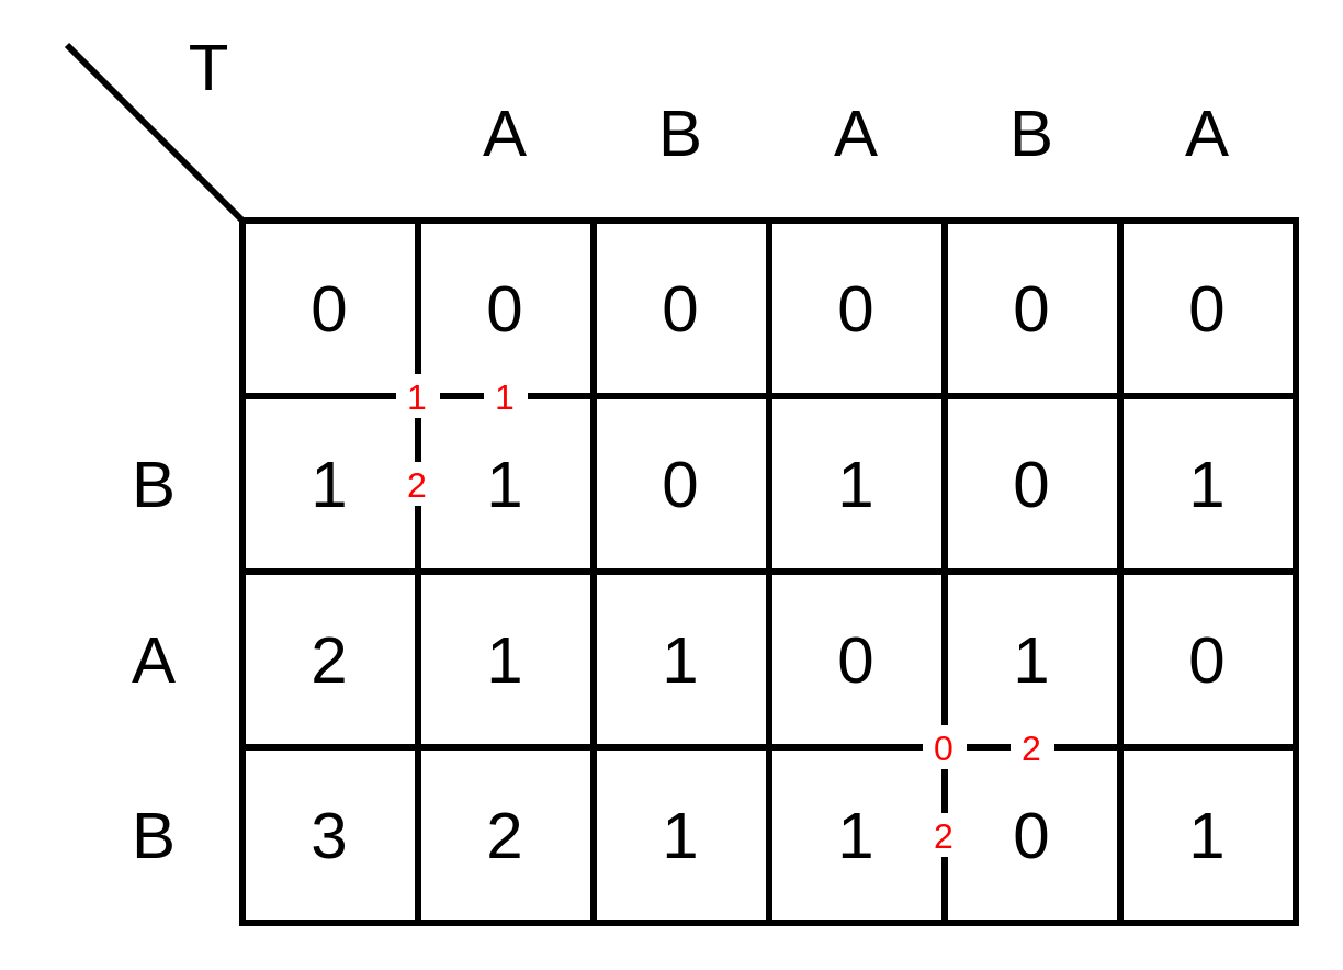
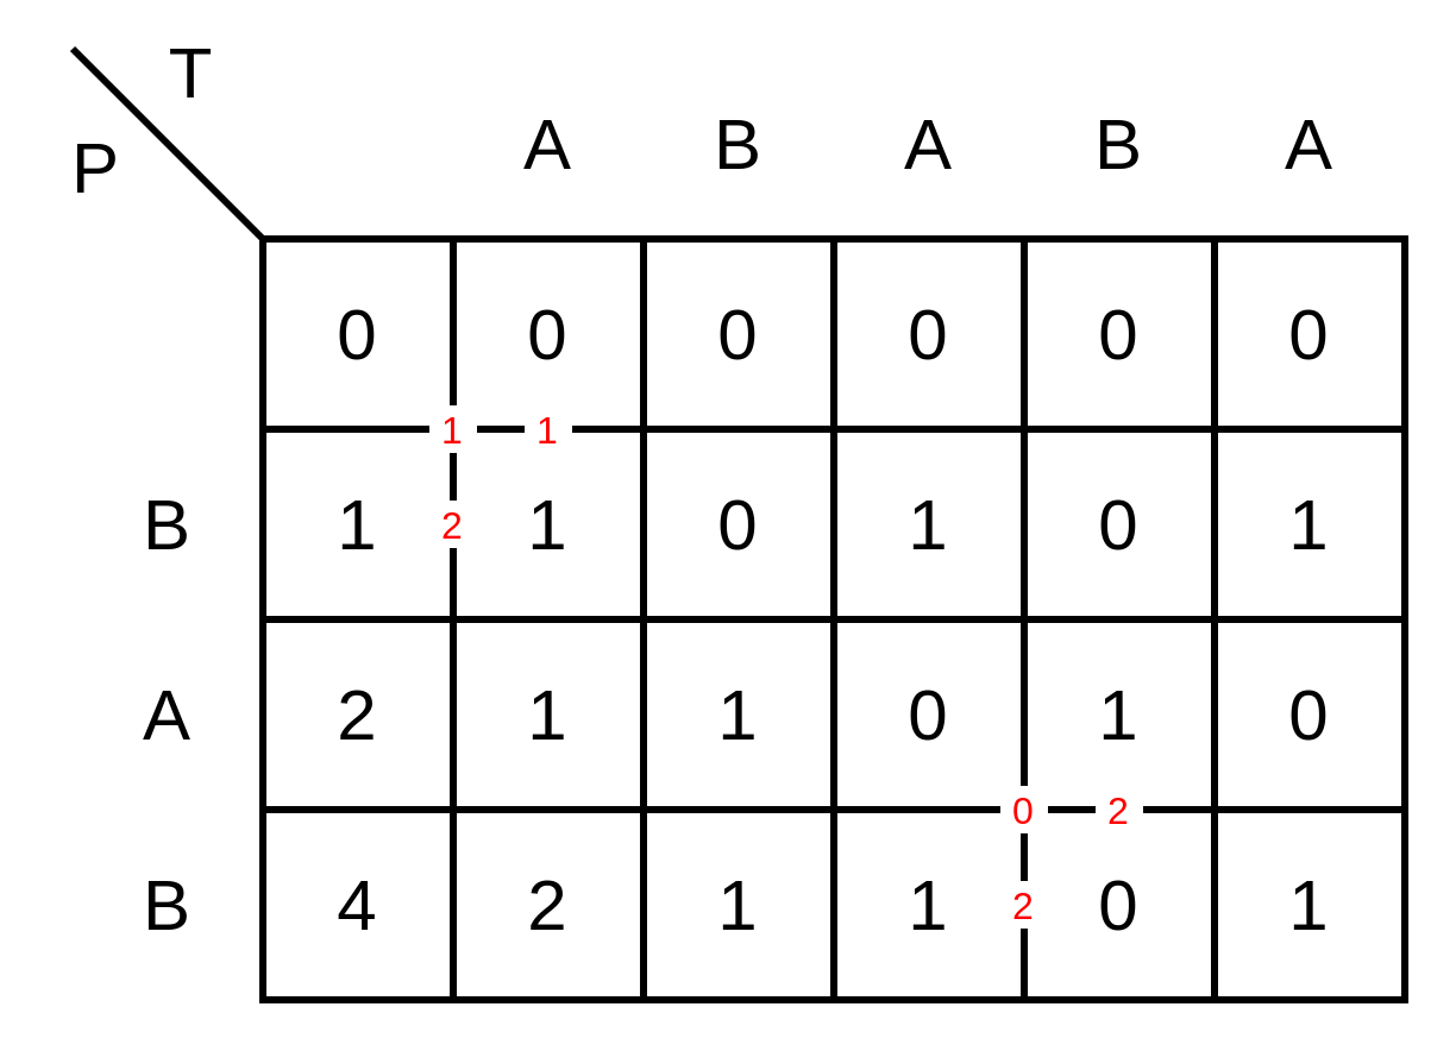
  <mxCell id="0" />
  <mxCell id="1" parent="0" />
  <mxCell id="2" value="0" style="whiteSpace=wrap;html=1;aspect=fixed;fontSize=30;strokeWidth=3;" vertex="1" parent="1"><mxGeometry x="110" y="100" width="80" height="80" as="geometry" /></mxCell>
  <mxCell id="3" value="0" style="whiteSpace=wrap;html=1;aspect=fixed;fontSize=30;strokeWidth=3;" vertex="1" parent="1"><mxGeometry x="190" y="100" width="80" height="80" as="geometry" /></mxCell>
  <mxCell id="4" value="0" style="whiteSpace=wrap;html=1;aspect=fixed;fontSize=30;strokeWidth=3;" vertex="1" parent="1"><mxGeometry x="270" y="100" width="80" height="80" as="geometry" /></mxCell>
  <mxCell id="5" value="0" style="whiteSpace=wrap;html=1;aspect=fixed;fontSize=30;strokeWidth=3;" vertex="1" parent="1"><mxGeometry x="350" y="100" width="80" height="80" as="geometry" /></mxCell>
  <mxCell id="6" value="0" style="whiteSpace=wrap;html=1;aspect=fixed;fontSize=30;strokeWidth=3;" vertex="1" parent="1"><mxGeometry x="430" y="100" width="80" height="80" as="geometry" /></mxCell>
  <mxCell id="7" value="0" style="whiteSpace=wrap;html=1;aspect=fixed;fontSize=30;strokeWidth=3;" vertex="1" parent="1"><mxGeometry x="510" y="100" width="80" height="80" as="geometry" /></mxCell>
  <mxCell id="8" value="1" style="whiteSpace=wrap;html=1;aspect=fixed;fontSize=30;strokeWidth=3;" vertex="1" parent="1"><mxGeometry x="110" y="180" width="80" height="80" as="geometry" /></mxCell>
  <mxCell id="9" value="1" style="whiteSpace=wrap;html=1;aspect=fixed;fontSize=30;strokeWidth=3;" vertex="1" parent="1"><mxGeometry x="190" y="180" width="80" height="80" as="geometry" /></mxCell>
  <mxCell id="10" value="0" style="whiteSpace=wrap;html=1;aspect=fixed;fontSize=30;strokeWidth=3;" vertex="1" parent="1"><mxGeometry x="270" y="180" width="80" height="80" as="geometry" /></mxCell>
  <mxCell id="11" value="1" style="whiteSpace=wrap;html=1;aspect=fixed;fontSize=30;strokeWidth=3;" vertex="1" parent="1"><mxGeometry x="350" y="180" width="80" height="80" as="geometry" /></mxCell>
  <mxCell id="12" value="0" style="whiteSpace=wrap;html=1;aspect=fixed;fontSize=30;strokeWidth=3;" vertex="1" parent="1"><mxGeometry x="430" y="180" width="80" height="80" as="geometry" /></mxCell>
  <mxCell id="13" value="1" style="whiteSpace=wrap;html=1;aspect=fixed;fontSize=30;strokeWidth=3;" vertex="1" parent="1"><mxGeometry x="510" y="180" width="80" height="80" as="geometry" /></mxCell>
  <mxCell id="14" value="2" style="whiteSpace=wrap;html=1;aspect=fixed;fontSize=30;strokeWidth=3;" vertex="1" parent="1"><mxGeometry x="110" y="260" width="80" height="80" as="geometry" /></mxCell>
  <mxCell id="15" value="1" style="whiteSpace=wrap;html=1;aspect=fixed;fontSize=30;strokeWidth=3;" vertex="1" parent="1"><mxGeometry x="190" y="260" width="80" height="80" as="geometry" /></mxCell>
  <mxCell id="16" value="1" style="whiteSpace=wrap;html=1;aspect=fixed;fontSize=30;strokeWidth=3;" vertex="1" parent="1"><mxGeometry x="270" y="260" width="80" height="80" as="geometry" /></mxCell>
  <mxCell id="17" value="0" style="whiteSpace=wrap;html=1;aspect=fixed;fontSize=30;strokeWidth=3;" vertex="1" parent="1"><mxGeometry x="350" y="260" width="80" height="80" as="geometry" /></mxCell>
  <mxCell id="18" value="1" style="whiteSpace=wrap;html=1;aspect=fixed;fontSize=30;strokeWidth=3;" vertex="1" parent="1"><mxGeometry x="430" y="260" width="80" height="80" as="geometry" /></mxCell>
  <mxCell id="19" value="0" style="whiteSpace=wrap;html=1;aspect=fixed;fontSize=30;strokeWidth=3;" vertex="1" parent="1"><mxGeometry x="510" y="260" width="80" height="80" as="geometry" /></mxCell>
- <mxCell id="20" value="3" style="whiteSpace=wrap;html=1;aspect=fixed;fontSize=30;strokeWidth=3;" vertex="1" parent="1"><mxGeometry x="110" y="340" width="80" height="80" as="geometry" /></mxCell>
+ <mxCell id="20" value="4" style="whiteSpace=wrap;html=1;aspect=fixed;fontSize=30;strokeWidth=3;" vertex="1" parent="1"><mxGeometry x="110" y="340" width="80" height="80" as="geometry" /></mxCell>
  <mxCell id="21" value="2" style="whiteSpace=wrap;html=1;aspect=fixed;fontSize=30;strokeWidth=3;" vertex="1" parent="1"><mxGeometry x="190" y="340" width="80" height="80" as="geometry" /></mxCell>
  <mxCell id="22" value="1" style="whiteSpace=wrap;html=1;aspect=fixed;fontSize=30;strokeWidth=3;" vertex="1" parent="1"><mxGeometry x="270" y="340" width="80" height="80" as="geometry" /></mxCell>
  <mxCell id="23" value="1" style="whiteSpace=wrap;html=1;aspect=fixed;fontSize=30;strokeWidth=3;" vertex="1" parent="1"><mxGeometry x="350" y="340" width="80" height="80" as="geometry" /></mxCell>
  <mxCell id="24" value="0" style="whiteSpace=wrap;html=1;aspect=fixed;fontSize=30;strokeWidth=3;" vertex="1" parent="1"><mxGeometry x="430" y="340" width="80" height="80" as="geometry" /></mxCell>
  <mxCell id="25" value="1" style="whiteSpace=wrap;html=1;aspect=fixed;fontSize=30;strokeWidth=3;" vertex="1" parent="1"><mxGeometry x="510" y="340" width="80" height="80" as="geometry" /></mxCell>
  <mxCell id="26" value="A" style="text;html=1;strokeColor=none;fillColor=none;align=center;verticalAlign=middle;whiteSpace=wrap;rounded=0;fontSize=30;strokeWidth=3;" vertex="1" parent="1"><mxGeometry x="210" y="50" width="40" height="20" as="geometry" /></mxCell>
  <mxCell id="27" value="B" style="text;html=1;strokeColor=none;fillColor=none;align=center;verticalAlign=middle;whiteSpace=wrap;rounded=0;fontSize=30;strokeWidth=3;" vertex="1" parent="1"><mxGeometry x="290" y="50" width="40" height="20" as="geometry" /></mxCell>
  <mxCell id="28" value="A" style="text;html=1;strokeColor=none;fillColor=none;align=center;verticalAlign=middle;whiteSpace=wrap;rounded=0;fontSize=30;strokeWidth=3;" vertex="1" parent="1"><mxGeometry x="370" y="50" width="40" height="20" as="geometry" /></mxCell>
  <mxCell id="29" value="B" style="text;html=1;strokeColor=none;fillColor=none;align=center;verticalAlign=middle;whiteSpace=wrap;rounded=0;fontSize=30;strokeWidth=3;" vertex="1" parent="1"><mxGeometry x="450" y="50" width="40" height="20" as="geometry" /></mxCell>
  <mxCell id="30" value="A" style="text;html=1;strokeColor=none;fillColor=none;align=center;verticalAlign=middle;whiteSpace=wrap;rounded=0;fontSize=30;strokeWidth=3;" vertex="1" parent="1"><mxGeometry x="530" y="50" width="40" height="20" as="geometry" /></mxCell>
  <mxCell id="31" value="" style="endArrow=none;html=1;fontSize=30;exitX=0;exitY=0;exitDx=0;exitDy=0;strokeWidth=3;" edge="1" parent="1" source="2"><mxGeometry width="50" height="50" relative="1" as="geometry"><mxPoint x="410" y="320" as="sourcePoint" /><mxPoint x="30" y="20" as="targetPoint" /></mxGeometry></mxCell>
- <mxCell id="33" value="T" style="text;html=1;strokeColor=none;fillColor=none;align=center;verticalAlign=middle;whiteSpace=wrap;rounded=0;fontSize=30;strokeWidth=3;" vertex="1" parent="1"><mxGeometry x="75" y="20" width="40" height="20" as="geometry" /></mxCell>
+ <mxCell id="32" value="P" style="text;html=1;strokeColor=none;fillColor=none;align=center;verticalAlign=middle;whiteSpace=wrap;rounded=0;fontSize=30;strokeWidth=3;" vertex="1" parent="1"><mxGeometry x="20" y="60" width="40" height="20" as="geometry" /></mxCell>
+ <mxCell id="33" value="T" style="text;html=1;strokeColor=none;fillColor=none;align=center;verticalAlign=middle;whiteSpace=wrap;rounded=0;fontSize=30;strokeWidth=3;" vertex="1" parent="1"><mxGeometry x="60" y="20" width="40" height="20" as="geometry" /></mxCell>
  <mxCell id="34" value="&lt;font color=&quot;#ff0000&quot; size=&quot;1&quot;&gt;&lt;sup style=&quot;font-size: 16px&quot;&gt;2&lt;/sup&gt;&lt;/font&gt;" style="whiteSpace=wrap;html=1;aspect=fixed;strokeWidth=3;fontSize=30;strokeColor=none;" vertex="1" parent="1"><mxGeometry x="180" y="210" width="20" height="20" as="geometry" /></mxCell>
  <mxCell id="35" value="&lt;font color=&quot;#ff0000&quot; size=&quot;1&quot;&gt;&lt;sup style=&quot;font-size: 16px&quot;&gt;1&lt;/sup&gt;&lt;/font&gt;" style="whiteSpace=wrap;html=1;aspect=fixed;strokeWidth=3;fontSize=30;strokeColor=none;" vertex="1" parent="1"><mxGeometry x="220" y="170" width="20" height="20" as="geometry" /></mxCell>
  <mxCell id="36" value="&lt;font color=&quot;#ff0000&quot; size=&quot;1&quot;&gt;&lt;sup style=&quot;font-size: 16px&quot;&gt;1&lt;/sup&gt;&lt;/font&gt;" style="whiteSpace=wrap;html=1;aspect=fixed;strokeWidth=3;fontSize=30;strokeColor=none;" vertex="1" parent="1"><mxGeometry x="180" y="170" width="20" height="20" as="geometry" /></mxCell>
  <mxCell id="37" value="&lt;font color=&quot;#ff0000&quot; size=&quot;1&quot;&gt;&lt;sup style=&quot;font-size: 16px&quot;&gt;2&lt;/sup&gt;&lt;/font&gt;" style="whiteSpace=wrap;html=1;aspect=fixed;strokeWidth=3;fontSize=30;strokeColor=none;" vertex="1" parent="1"><mxGeometry x="420" y="370" width="20" height="20" as="geometry" /></mxCell>
  <mxCell id="38" value="&lt;font color=&quot;#ff0000&quot; size=&quot;1&quot;&gt;&lt;sup style=&quot;font-size: 16px&quot;&gt;2&lt;/sup&gt;&lt;/font&gt;" style="whiteSpace=wrap;html=1;aspect=fixed;strokeWidth=3;fontSize=30;strokeColor=none;" vertex="1" parent="1"><mxGeometry x="460" y="330" width="20" height="20" as="geometry" /></mxCell>
  <mxCell id="39" value="&lt;font color=&quot;#ff0000&quot; size=&quot;1&quot;&gt;&lt;sup style=&quot;font-size: 16px&quot;&gt;0&lt;/sup&gt;&lt;/font&gt;" style="whiteSpace=wrap;html=1;aspect=fixed;strokeWidth=3;fontSize=30;strokeColor=none;" vertex="1" parent="1"><mxGeometry x="420" y="330" width="20" height="20" as="geometry" /></mxCell>
  <mxCell id="40" value="B" style="text;html=1;strokeColor=none;fillColor=none;align=center;verticalAlign=middle;whiteSpace=wrap;rounded=0;fontSize=30;strokeWidth=3;" vertex="1" parent="1"><mxGeometry x="50" y="210" width="40" height="20" as="geometry" /></mxCell>
  <mxCell id="41" value="A" style="text;html=1;strokeColor=none;fillColor=none;align=center;verticalAlign=middle;whiteSpace=wrap;rounded=0;fontSize=30;strokeWidth=3;" vertex="1" parent="1"><mxGeometry x="50" y="290" width="40" height="20" as="geometry" /></mxCell>
  <mxCell id="42" value="B" style="text;html=1;strokeColor=none;fillColor=none;align=center;verticalAlign=middle;whiteSpace=wrap;rounded=0;fontSize=30;strokeWidth=3;" vertex="1" parent="1"><mxGeometry x="50" y="370" width="40" height="20" as="geometry" /></mxCell>
